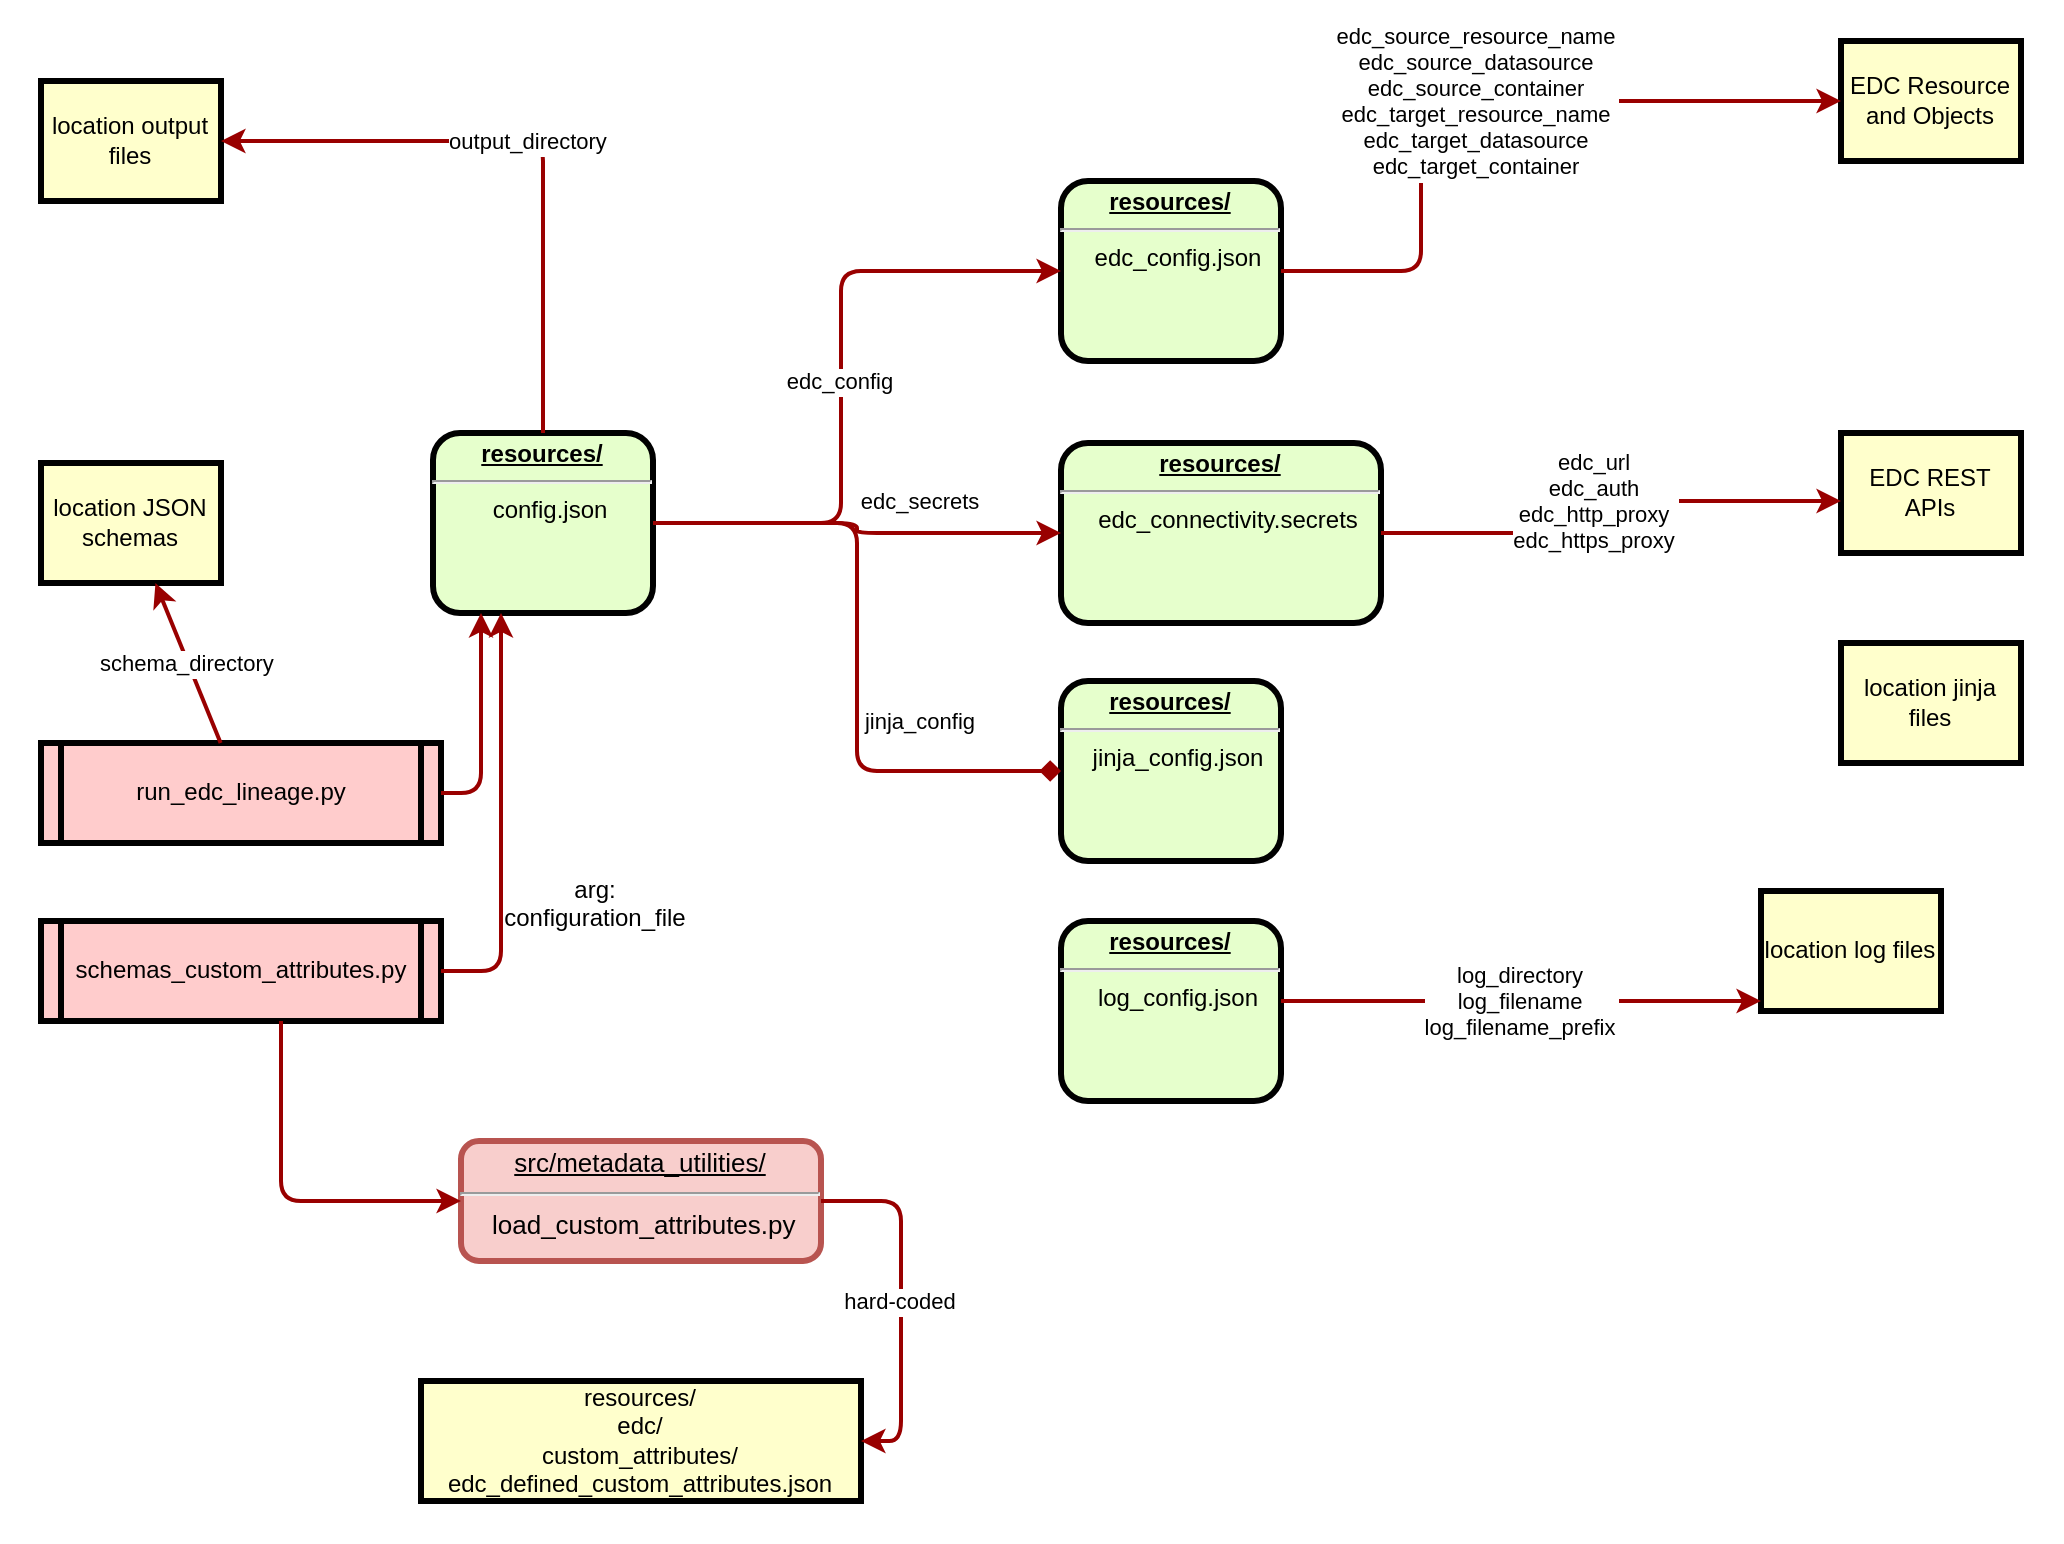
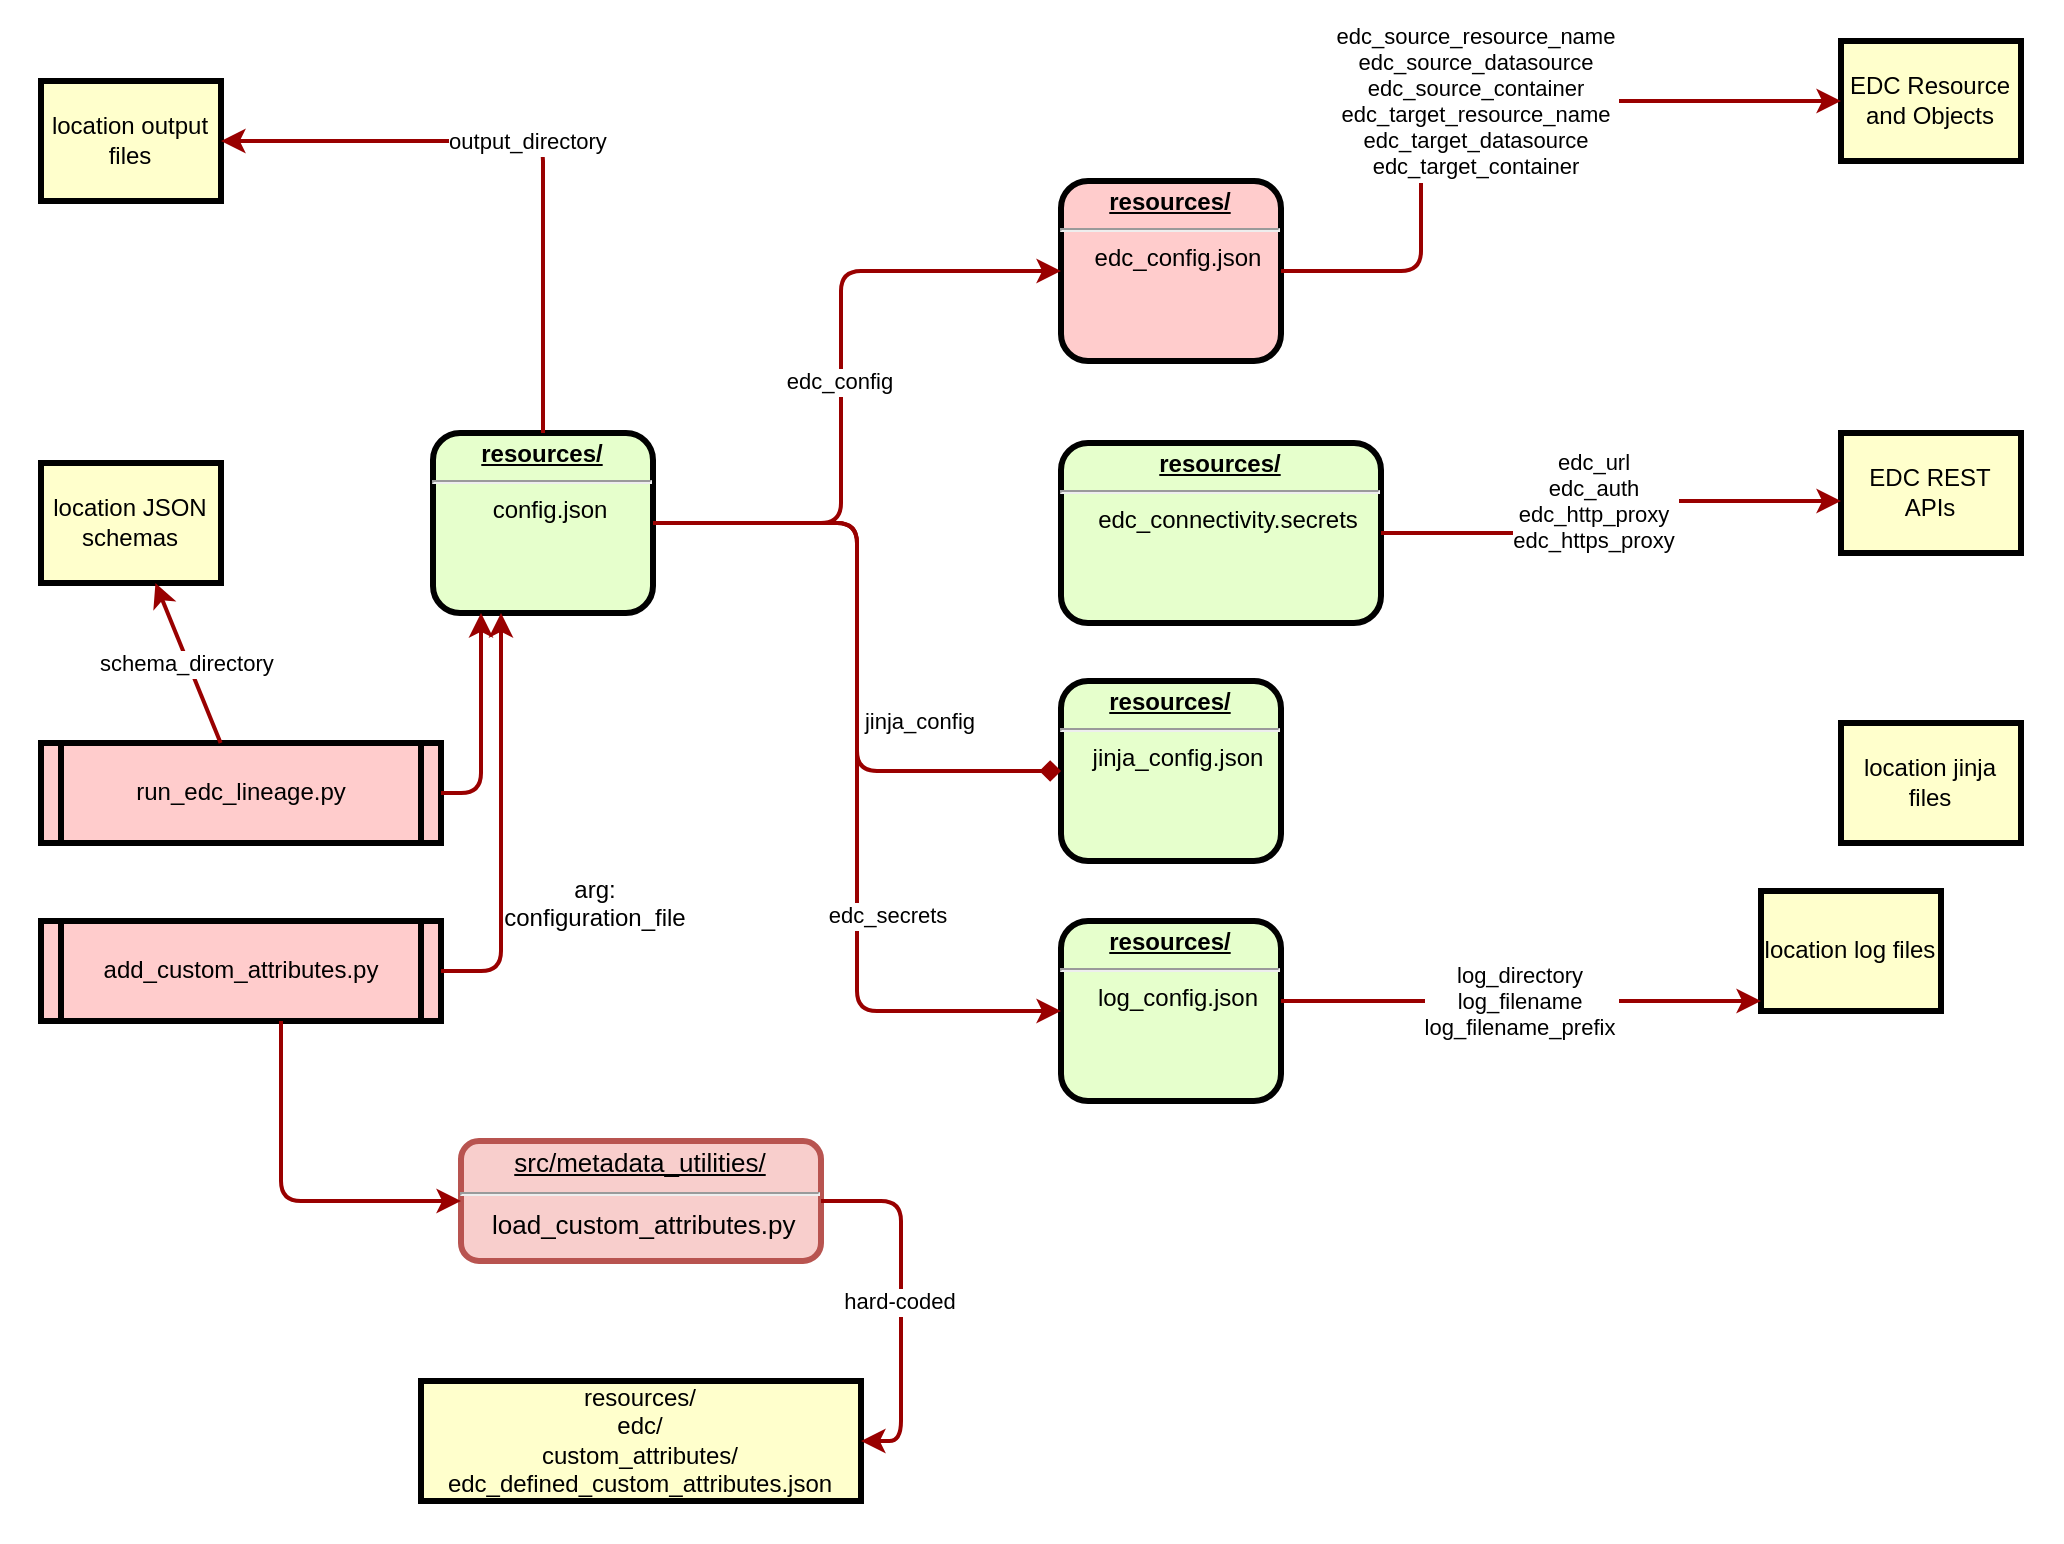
  <mxCell id="0" />
  <mxCell id="1" parent="0" />
  <mxCell id="2" value="&lt;p style=&quot;margin: 0px ; margin-top: 4px ; text-align: center ; text-decoration: underline&quot;&gt;&lt;strong&gt;resources/&lt;br&gt;&lt;/strong&gt;&lt;/p&gt;&lt;hr&gt;&lt;p style=&quot;margin: 0px ; margin-left: 8px&quot;&gt;config.json&lt;/p&gt;" style="verticalAlign=middle;align=center;overflow=fill;fontSize=12;fontFamily=Helvetica;html=1;rounded=1;fontStyle=0;strokeWidth=3;fillColor=#E6FFCC" parent="1" vertex="1"><mxGeometry x="216" y="216" width="110" height="90" as="geometry" /></mxCell>
  <mxCell id="3" value="location JSON schemas" style="whiteSpace=wrap;align=center;verticalAlign=middle;fontStyle=0;strokeWidth=3;fillColor=#FFFFCC" parent="1" vertex="1"><mxGeometry x="20" y="231" width="90" height="60" as="geometry" /></mxCell>
  <mxCell id="4" value="run_edc_lineage.py" style="shape=process;whiteSpace=wrap;align=center;verticalAlign=middle;size=0.048;fontStyle=0;strokeWidth=3;fillColor=#FFCCCC" parent="1" vertex="1"><mxGeometry x="20" y="371" width="200" height="50" as="geometry" /></mxCell>
- <mxCell id="5" value="&lt;p style=&quot;margin: 0px ; margin-top: 4px ; text-align: center ; text-decoration: underline&quot;&gt;&lt;strong&gt;resources/&lt;br&gt;&lt;/strong&gt;&lt;/p&gt;&lt;hr&gt;&lt;p style=&quot;margin: 0px ; margin-left: 8px&quot;&gt;edc_config.json&lt;/p&gt;" style="verticalAlign=middle;align=center;overflow=fill;fontSize=12;fontFamily=Helvetica;html=1;rounded=1;fontStyle=0;strokeWidth=3;fillColor=#E6FFCC" parent="1" vertex="1"><mxGeometry x="530" y="90" width="110" height="90" as="geometry" /></mxCell>
+ <mxCell id="5" value="&lt;p style=&quot;margin: 0px ; margin-top: 4px ; text-align: center ; text-decoration: underline&quot;&gt;&lt;strong&gt;resources/&lt;br&gt;&lt;/strong&gt;&lt;/p&gt;&lt;hr&gt;&lt;p style=&quot;margin: 0px ; margin-left: 8px&quot;&gt;edc_config.json&lt;/p&gt;" style="verticalAlign=middle;align=center;overflow=fill;fontSize=12;fontFamily=Helvetica;html=1;rounded=1;fontStyle=0;strokeWidth=3;fillColor=#ffcccc;" parent="1" vertex="1"><mxGeometry x="530" y="90" width="110" height="90" as="geometry" /></mxCell>
  <mxCell id="6" value="&lt;p style=&quot;margin: 0px ; margin-top: 4px ; text-align: center ; text-decoration: underline&quot;&gt;&lt;strong&gt;resources/&lt;br&gt;&lt;/strong&gt;&lt;/p&gt;&lt;hr&gt;&lt;p style=&quot;margin: 0px ; margin-left: 8px&quot;&gt;jinja_config.json&lt;/p&gt;" style="verticalAlign=middle;align=center;overflow=fill;fontSize=12;fontFamily=Helvetica;html=1;rounded=1;fontStyle=0;strokeWidth=3;fillColor=#E6FFCC" parent="1" vertex="1"><mxGeometry x="530" y="340" width="110" height="90" as="geometry" /></mxCell>
  <mxCell id="7" value="&lt;p style=&quot;margin: 0px ; margin-top: 4px ; text-align: center ; text-decoration: underline&quot;&gt;&lt;strong&gt;&lt;strong&gt;resources/&lt;/strong&gt;&lt;br&gt;&lt;/strong&gt;&lt;/p&gt;&lt;hr&gt;&lt;p style=&quot;margin: 0px ; margin-left: 8px&quot;&gt;edc_connectivity.secrets&lt;/p&gt;" style="verticalAlign=middle;align=center;overflow=fill;fontSize=12;fontFamily=Helvetica;html=1;rounded=1;fontStyle=0;strokeWidth=3;fillColor=#E6FFCC" parent="1" vertex="1"><mxGeometry x="530" y="221" width="160" height="90" as="geometry" /></mxCell>
  <mxCell id="8" value="&lt;p style=&quot;margin: 0px ; margin-top: 4px ; text-align: center ; text-decoration: underline&quot;&gt;&lt;strong&gt;resources/&lt;br&gt;&lt;/strong&gt;&lt;/p&gt;&lt;hr&gt;&lt;p style=&quot;margin: 0px ; margin-left: 8px&quot;&gt;log_config.json&lt;/p&gt;" style="verticalAlign=middle;align=center;overflow=fill;fontSize=12;fontFamily=Helvetica;html=1;rounded=1;fontStyle=0;strokeWidth=3;fillColor=#E6FFCC" parent="1" vertex="1"><mxGeometry x="530" y="460" width="110" height="90" as="geometry" /></mxCell>
  <mxCell id="9" value="EDC Resource and Objects" style="whiteSpace=wrap;align=center;verticalAlign=middle;fontStyle=0;strokeWidth=3;fillColor=#FFFFCC" parent="1" vertex="1"><mxGeometry x="920" y="20" width="90" height="60" as="geometry" /></mxCell>
  <mxCell id="10" value="schema_directory" style="edgeStyle=none;noEdgeStyle=1;strokeColor=#990000;strokeWidth=2;startArrow=classic;startFill=1;endArrow=none;endFill=0;fontStyle=0;" parent="1" source="3" target="4" edge="1"><mxGeometry width="100" height="100" relative="1" as="geometry"><mxPoint x="260" y="170" as="sourcePoint" /><mxPoint x="360" y="70" as="targetPoint" /></mxGeometry></mxCell>
  <mxCell id="11" value="arg: &#10;configuration_file" style="text;spacingTop=-5;align=center;fontStyle=0" parent="1" vertex="1"><mxGeometry x="282.5" y="436" width="30" height="20" as="geometry" /></mxCell>
  <mxCell id="12" value="" style="edgeStyle=elbowEdgeStyle;elbow=horizontal;strokeColor=#990000;strokeWidth=2;fontStyle=0" parent="1" source="4" target="2" edge="1"><mxGeometry width="100" height="100" relative="1" as="geometry"><mxPoint x="30" y="510" as="sourcePoint" /><mxPoint x="130" y="410" as="targetPoint" /><Array as="points"><mxPoint x="240" y="350" /></Array></mxGeometry></mxCell>
  <mxCell id="13" value="edc_config" style="edgeStyle=elbowEdgeStyle;elbow=horizontal;strokeColor=#990000;strokeWidth=2;exitX=1;exitY=0.5;exitDx=0;exitDy=0;fontStyle=0" parent="1" source="2" target="5" edge="1"><mxGeometry width="100" height="100" relative="1" as="geometry"><mxPoint x="360" y="350" as="sourcePoint" /><mxPoint x="460" y="250" as="targetPoint" /><Array as="points"><mxPoint x="420" y="290" /></Array></mxGeometry></mxCell>
  <mxCell id="14" value="edc_source_resource_name&#10;edc_source_datasource&#10;edc_source_container&#10;edc_target_resource_name&#10;edc_target_datasource&#10;edc_target_container" style="edgeStyle=elbowEdgeStyle;elbow=horizontal;strokeColor=#990000;strokeWidth=2;entryX=0;entryY=0.5;entryDx=0;entryDy=0;fontStyle=0" parent="1" source="5" target="9" edge="1"><mxGeometry width="100" height="100" relative="1" as="geometry"><mxPoint x="240" y="160" as="sourcePoint" /><mxPoint x="340" y="60" as="targetPoint" /><Array as="points"><mxPoint x="710" y="80" /></Array></mxGeometry></mxCell>
- <mxCell id="15" value="edc_secrets" style="edgeStyle=elbowEdgeStyle;strokeColor=#990000;strokeWidth=2;fontStyle=0" parent="1" source="2" target="7" edge="1"><mxGeometry x="0.33" y="16" width="100" height="100" relative="1" as="geometry"><mxPoint x="320" y="340" as="sourcePoint" /><mxPoint x="420" y="240" as="targetPoint" /><mxPoint as="offset" /></mxGeometry></mxCell>
+ <mxCell id="15" value="edc_secrets" style="edgeStyle=elbowEdgeStyle;strokeColor=#990000;strokeWidth=2;fontStyle=0;" parent="1" source="2" target="8" edge="1"><mxGeometry x="0.33" y="16" width="100" height="100" relative="1" as="geometry"><mxPoint x="320" y="340" as="sourcePoint" /><mxPoint x="420" y="240" as="targetPoint" /><mxPoint as="offset" /></mxGeometry></mxCell>
  <mxCell id="16" value="jinja_config" style="edgeStyle=elbowEdgeStyle;strokeColor=#990000;strokeWidth=2;fontStyle=0;endArrow=diamond;" parent="1" source="2" target="6" edge="1"><mxGeometry x="0.573" y="25" width="100" height="100" relative="1" as="geometry"><mxPoint x="480" y="480" as="sourcePoint" /><mxPoint x="580" y="380" as="targetPoint" /><mxPoint as="offset" /></mxGeometry></mxCell>
  <mxCell id="17" value="location output files" style="whiteSpace=wrap;align=center;verticalAlign=middle;fontStyle=0;strokeWidth=3;fillColor=#FFFFCC" vertex="1" parent="1"><mxGeometry x="20" y="40" width="90" height="60" as="geometry" /></mxCell>
  <mxCell id="18" value="output_directory" style="edgeStyle=orthogonalEdgeStyle;strokeColor=#990000;strokeWidth=2;startArrow=classic;startFill=1;endArrow=none;endFill=0;rounded=1;fontStyle=0" edge="1" parent="1" source="17" target="2"><mxGeometry width="100" height="100" relative="1" as="geometry"><mxPoint x="120" y="166" as="sourcePoint" /><mxPoint x="281" y="226" as="targetPoint" /></mxGeometry></mxCell>
  <mxCell id="19" value="EDC REST APIs" style="whiteSpace=wrap;align=center;verticalAlign=middle;fontStyle=0;strokeWidth=3;fillColor=#FFFFCC" vertex="1" parent="1"><mxGeometry x="920" y="216" width="90" height="60" as="geometry" /></mxCell>
  <mxCell id="20" value="edc_url&#10;edc_auth&#10;edc_http_proxy&#10;edc_https_proxy" style="edgeStyle=elbowEdgeStyle;elbow=horizontal;strokeColor=#990000;strokeWidth=2;fontStyle=0;exitX=1;exitY=0.5;exitDx=0;exitDy=0;" edge="1" parent="1" source="7" target="19"><mxGeometry width="100" height="100" relative="1" as="geometry"><mxPoint x="650" y="145" as="sourcePoint" /><mxPoint x="830" y="60" as="targetPoint" /><Array as="points"><mxPoint x="770" y="250" /></Array></mxGeometry></mxCell>
- <mxCell id="21" value="location jinja files" style="whiteSpace=wrap;align=center;verticalAlign=middle;fontStyle=0;strokeWidth=3;fillColor=#FFFFCC" vertex="1" parent="1"><mxGeometry x="920" y="321" width="90" height="60" as="geometry" /></mxCell>
+ <mxCell id="21" value="location jinja files" style="whiteSpace=wrap;align=center;verticalAlign=middle;fontStyle=0;strokeWidth=3;fillColor=#FFFFCC" vertex="1" parent="1"><mxGeometry x="920" y="361" width="90" height="60" as="geometry" /></mxCell>
  <mxCell id="22" value="location log files" style="whiteSpace=wrap;align=center;verticalAlign=middle;fontStyle=0;strokeWidth=3;fillColor=#FFFFCC" vertex="1" parent="1"><mxGeometry x="880" y="445" width="90" height="60" as="geometry" /></mxCell>
  <mxCell id="23" value="log_directory&#10;log_filename&#10;log_filename_prefix" style="edgeStyle=elbowEdgeStyle;elbow=horizontal;strokeColor=#990000;strokeWidth=2;fontStyle=0;" edge="1" parent="1" source="8" target="22"><mxGeometry width="100" height="100" relative="1" as="geometry"><mxPoint x="650" y="395" as="sourcePoint" /><mxPoint x="930" y="395" as="targetPoint" /><Array as="points"><mxPoint x="770" y="500" /></Array></mxGeometry></mxCell>
- <mxCell id="24" value="schemas_custom_attributes.py" style="shape=process;whiteSpace=wrap;align=center;verticalAlign=middle;size=0.048;fontStyle=0;strokeWidth=3;fillColor=#FFCCCC" vertex="1" parent="1"><mxGeometry x="20" y="460" width="200" height="50" as="geometry" /></mxCell>
+ <mxCell id="24" value="add_custom_attributes.py" style="shape=process;whiteSpace=wrap;align=center;verticalAlign=middle;size=0.048;fontStyle=0;strokeWidth=3;fillColor=#FFCCCC" vertex="1" parent="1"><mxGeometry x="20" y="460" width="200" height="50" as="geometry" /></mxCell>
  <mxCell id="25" value="" style="edgeStyle=elbowEdgeStyle;elbow=horizontal;strokeColor=#990000;strokeWidth=2;fontStyle=0" edge="1" parent="1" source="24" target="2"><mxGeometry width="100" height="100" relative="1" as="geometry"><mxPoint x="230" y="406" as="sourcePoint" /><mxPoint x="250" y="316" as="targetPoint" /><Array as="points"><mxPoint x="250" y="360" /></Array></mxGeometry></mxCell>
  <mxCell id="26" value="resources/&#10;edc/&#10;custom_attributes/&#10;edc_defined_custom_attributes.json" style="whiteSpace=wrap;align=center;verticalAlign=middle;fontStyle=0;strokeWidth=3;fillColor=#FFFFCC" vertex="1" parent="1"><mxGeometry x="210" y="690" width="220" height="60" as="geometry" /></mxCell>
  <mxCell id="27" value="&lt;p style=&quot;margin: 4px 0px 0px ; text-align: center ; text-decoration: underline ; font-size: 13px&quot;&gt;&lt;font style=&quot;font-size: 13px&quot;&gt;src/metadata_utilities/&lt;br&gt;&lt;/font&gt;&lt;/p&gt;&lt;hr style=&quot;font-size: 13px&quot;&gt;&lt;h2 id=&quot;blob-path&quot; class=&quot;breadcrumb flex-auto min-width-0 text-normal mx-0 mx-md-3 width-full width-md-auto flex-order-1 flex-md-order-none mt-3 mt-md-0&quot; style=&quot;box-sizing: border-box ; margin: 0px 16px ; width: auto ; min-width: 0px ; font-size: 13px&quot;&gt;&lt;span class=&quot;final-path&quot; style=&quot;box-sizing: border-box ; font-weight: normal&quot;&gt;&lt;font style=&quot;font-size: 13px&quot;&gt;load_custom_attributes.py&lt;/font&gt;&lt;/span&gt;&lt;/h2&gt;" style="verticalAlign=middle;align=center;overflow=fill;fontSize=12;fontFamily=Helvetica;html=1;rounded=1;fontStyle=0;strokeWidth=3;fillColor=#f8cecc;strokeColor=#b85450;" vertex="1" parent="1"><mxGeometry x="230" y="570" width="180" height="60" as="geometry" /></mxCell>
  <mxCell id="28" value="" style="edgeStyle=elbowEdgeStyle;elbow=horizontal;strokeColor=#990000;strokeWidth=2;fontStyle=0" edge="1" parent="1" source="24" target="27"><mxGeometry width="100" height="100" relative="1" as="geometry"><mxPoint x="230" y="495" as="sourcePoint" /><mxPoint x="260" y="316" as="targetPoint" /><Array as="points"><mxPoint x="140" y="500" /></Array></mxGeometry></mxCell>
  <mxCell id="29" value="hard-coded" style="edgeStyle=elbowEdgeStyle;elbow=horizontal;strokeColor=#990000;strokeWidth=2;fontStyle=0" edge="1" parent="1" source="27" target="26"><mxGeometry width="100" height="100" relative="1" as="geometry"><mxPoint x="150" y="520" as="sourcePoint" /><mxPoint x="240" y="625" as="targetPoint" /><Array as="points"><mxPoint x="450" y="680" /></Array></mxGeometry></mxCell>
